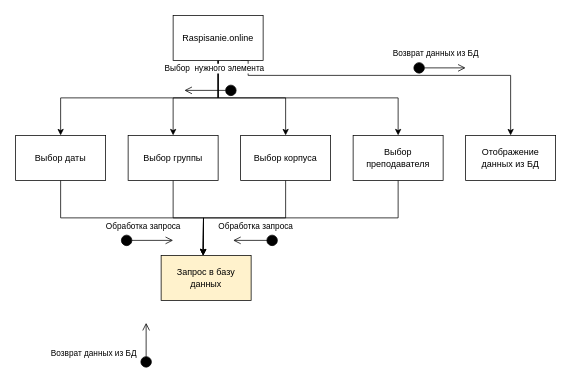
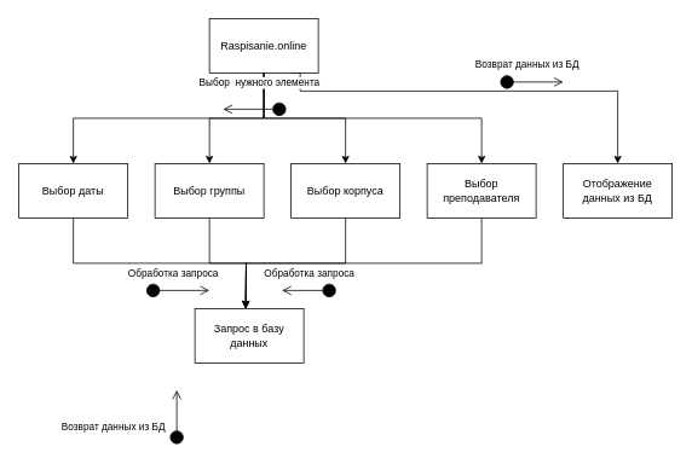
  <mxCell id="0" />
  <mxCell id="1" parent="0" />
  <mxCell id="2" style="edgeStyle=orthogonalEdgeStyle;rounded=0;orthogonalLoop=1;jettySize=auto;html=1;exitX=0.5;exitY=1;exitDx=0;exitDy=0;entryX=0.5;entryY=0;entryDx=0;entryDy=0;" parent="1" source="7" target="9" edge="1"><mxGeometry relative="1" as="geometry" /></mxCell>
  <mxCell id="3" style="edgeStyle=orthogonalEdgeStyle;rounded=0;orthogonalLoop=1;jettySize=auto;html=1;exitX=0.5;exitY=1;exitDx=0;exitDy=0;entryX=0.5;entryY=0;entryDx=0;entryDy=0;" parent="1" source="7" target="11" edge="1"><mxGeometry relative="1" as="geometry" /></mxCell>
  <mxCell id="4" style="edgeStyle=orthogonalEdgeStyle;rounded=0;orthogonalLoop=1;jettySize=auto;html=1;exitX=0.5;exitY=1;exitDx=0;exitDy=0;entryX=0.5;entryY=0;entryDx=0;entryDy=0;" parent="1" source="7" target="13" edge="1"><mxGeometry relative="1" as="geometry" /></mxCell>
  <mxCell id="5" style="edgeStyle=orthogonalEdgeStyle;rounded=0;orthogonalLoop=1;jettySize=auto;html=1;exitX=0.5;exitY=1;exitDx=0;exitDy=0;" parent="1" source="7" target="15" edge="1"><mxGeometry relative="1" as="geometry" /></mxCell>
  <mxCell id="6" style="edgeStyle=orthogonalEdgeStyle;rounded=0;orthogonalLoop=1;jettySize=auto;html=1;exitX=0.75;exitY=1;exitDx=0;exitDy=0;entryX=0.5;entryY=0;entryDx=0;entryDy=0;" parent="1" source="7" target="17" edge="1"><mxGeometry relative="1" as="geometry"><mxPoint x="640" y="120" as="targetPoint" /><Array as="points"><mxPoint x="330" y="80" /><mxPoint x="330" y="100" /><mxPoint x="680" y="100" /></Array></mxGeometry></mxCell>
  <mxCell id="7" value="Raspisanie.online" style="rounded=0;whiteSpace=wrap;html=1;" parent="1" vertex="1"><mxGeometry x="230" width="120" height="60" as="geometry" y="20" /></mxCell>
  <mxCell id="8" style="edgeStyle=orthogonalEdgeStyle;rounded=0;orthogonalLoop=1;jettySize=auto;html=1;exitX=0.5;exitY=1;exitDx=0;exitDy=0;entryX=0.5;entryY=0;entryDx=0;entryDy=0;" parent="1" source="9" edge="1"><mxGeometry relative="1" as="geometry"><mxPoint x="270" y="340" as="targetPoint" /></mxGeometry></mxCell>
  <mxCell id="9" value="Выбор группы" style="rounded=0;whiteSpace=wrap;html=1;" parent="1" vertex="1"><mxGeometry x="170" y="180" width="120" height="60" as="geometry" /></mxCell>
  <mxCell id="10" style="edgeStyle=orthogonalEdgeStyle;rounded=0;orthogonalLoop=1;jettySize=auto;html=1;exitX=0.5;exitY=1;exitDx=0;exitDy=0;" parent="1" source="11" edge="1"><mxGeometry relative="1" as="geometry"><mxPoint x="270" y="340" as="targetPoint" /></mxGeometry></mxCell>
  <mxCell id="11" value="Выбор даты" style="rounded=0;whiteSpace=wrap;html=1;" parent="1" vertex="1"><mxGeometry x="20" y="180" width="120" height="60" as="geometry" /></mxCell>
  <mxCell id="12" style="edgeStyle=orthogonalEdgeStyle;rounded=0;orthogonalLoop=1;jettySize=auto;html=1;exitX=0.5;exitY=1;exitDx=0;exitDy=0;" parent="1" source="13" edge="1"><mxGeometry relative="1" as="geometry"><mxPoint x="270" y="340" as="targetPoint" /></mxGeometry></mxCell>
  <mxCell id="13" value="Выбор корпуса" style="rounded=0;whiteSpace=wrap;html=1;" parent="1" vertex="1"><mxGeometry x="320" y="180" width="120" height="60" as="geometry" /></mxCell>
  <mxCell id="14" style="edgeStyle=orthogonalEdgeStyle;rounded=0;orthogonalLoop=1;jettySize=auto;html=1;exitX=0.5;exitY=1;exitDx=0;exitDy=0;" parent="1" source="15" edge="1"><mxGeometry relative="1" as="geometry"><mxPoint x="270" y="340" as="targetPoint" /></mxGeometry></mxCell>
  <mxCell id="15" value="Выбор преподавателя" style="rounded=0;whiteSpace=wrap;html=1;" parent="1" vertex="1"><mxGeometry x="470" y="180" width="120" height="60" as="geometry" /></mxCell>
- <mxCell id="16" value="Запрос в базу данных" style="rounded=0;whiteSpace=wrap;html=1;fillColor=#fff2cc;" parent="1" vertex="1"><mxGeometry x="214" y="340" width="120" height="60" as="geometry" /></mxCell>
+ <mxCell id="16" value="Запрос в базу данных" style="rounded=0;whiteSpace=wrap;html=1;" parent="1" vertex="1"><mxGeometry x="214" y="340" width="120" height="60" as="geometry" /></mxCell>
  <mxCell id="17" value="Отображение данных из БД" style="rounded=0;whiteSpace=wrap;html=1;" parent="1" vertex="1"><mxGeometry x="620" y="180" width="120" height="60" as="geometry" /></mxCell>
  <mxCell id="18" value="Возврат данных из БД" style="html=1;verticalAlign=bottom;startArrow=circle;startFill=1;endArrow=open;startSize=6;endSize=8;" parent="1" edge="1"><mxGeometry x="-0.143" y="10" width="80" relative="1" as="geometry"><mxPoint x="550" y="90" as="sourcePoint" /><mxPoint x="620" y="90" as="targetPoint" /><mxPoint as="offset" /></mxGeometry></mxCell>
  <mxCell id="19" value="Обработка запроса" style="html=1;verticalAlign=bottom;startArrow=circle;startFill=1;endArrow=open;startSize=6;endSize=8;" parent="1" edge="1"><mxGeometry x="-0.143" y="10" width="80" relative="1" as="geometry"><mxPoint x="160" y="320" as="sourcePoint" /><mxPoint x="230" y="320" as="targetPoint" /><mxPoint as="offset" /></mxGeometry></mxCell>
  <mxCell id="20" value="Обработка запроса" style="html=1;verticalAlign=bottom;startArrow=circle;startFill=1;endArrow=open;startSize=6;endSize=8;" parent="1" edge="1"><mxGeometry y="-10" width="80" relative="1" as="geometry"><mxPoint x="370" y="320" as="sourcePoint" /><mxPoint x="310" y="320" as="targetPoint" /><mxPoint as="offset" /></mxGeometry></mxCell>
  <mxCell id="21" value="Выбор&amp;nbsp; нужного элемента" style="html=1;verticalAlign=bottom;startArrow=circle;startFill=1;endArrow=open;startSize=6;endSize=8;" parent="1" edge="1"><mxGeometry x="-0.143" y="-20" width="80" relative="1" as="geometry"><mxPoint x="315" y="120" as="sourcePoint" /><mxPoint x="245" y="120" as="targetPoint" /><mxPoint as="offset" /></mxGeometry></mxCell>
  <mxCell id="22" value="Возврат данных из БД" style="html=1;verticalAlign=bottom;startArrow=circle;startFill=1;endArrow=open;startSize=6;endSize=8;" parent="1" edge="1"><mxGeometry x="-0.667" y="70" width="80" relative="1" as="geometry"><mxPoint x="194" y="490" as="sourcePoint" /><mxPoint x="194" y="430" as="targetPoint" /><mxPoint as="offset" /></mxGeometry></mxCell>
